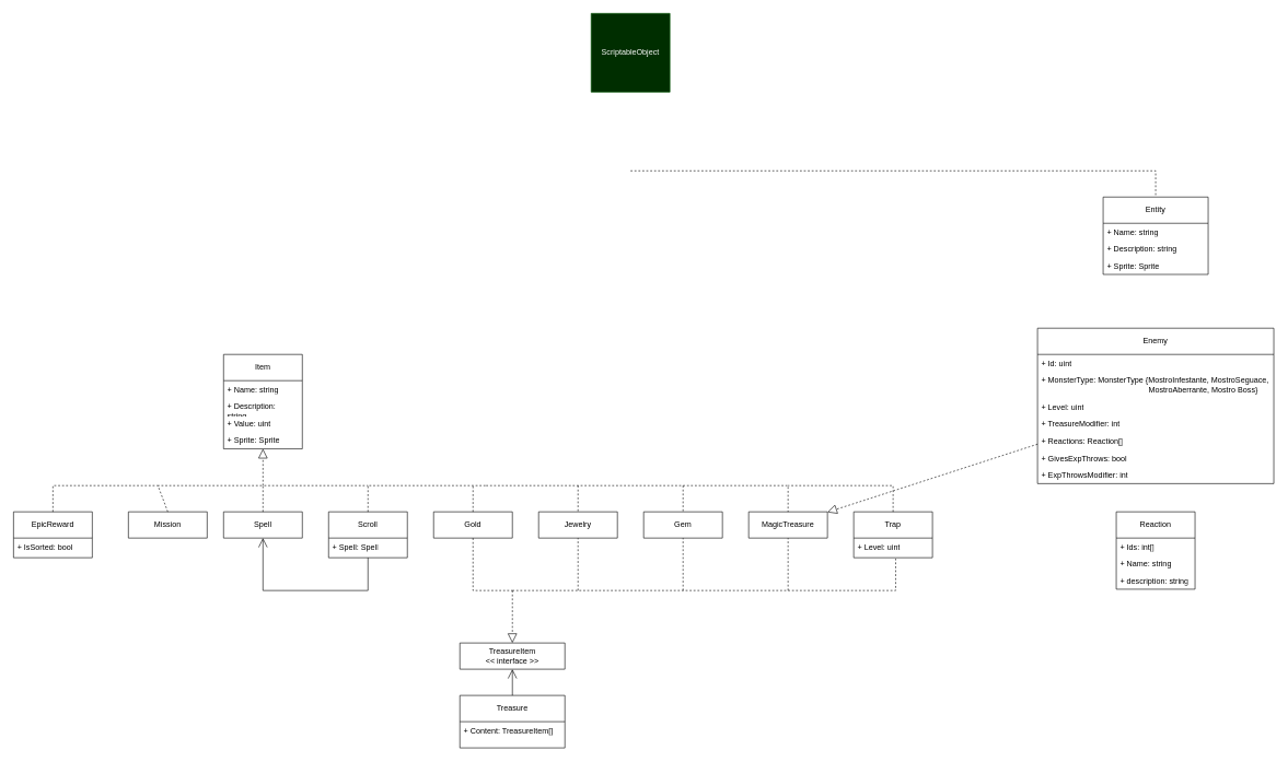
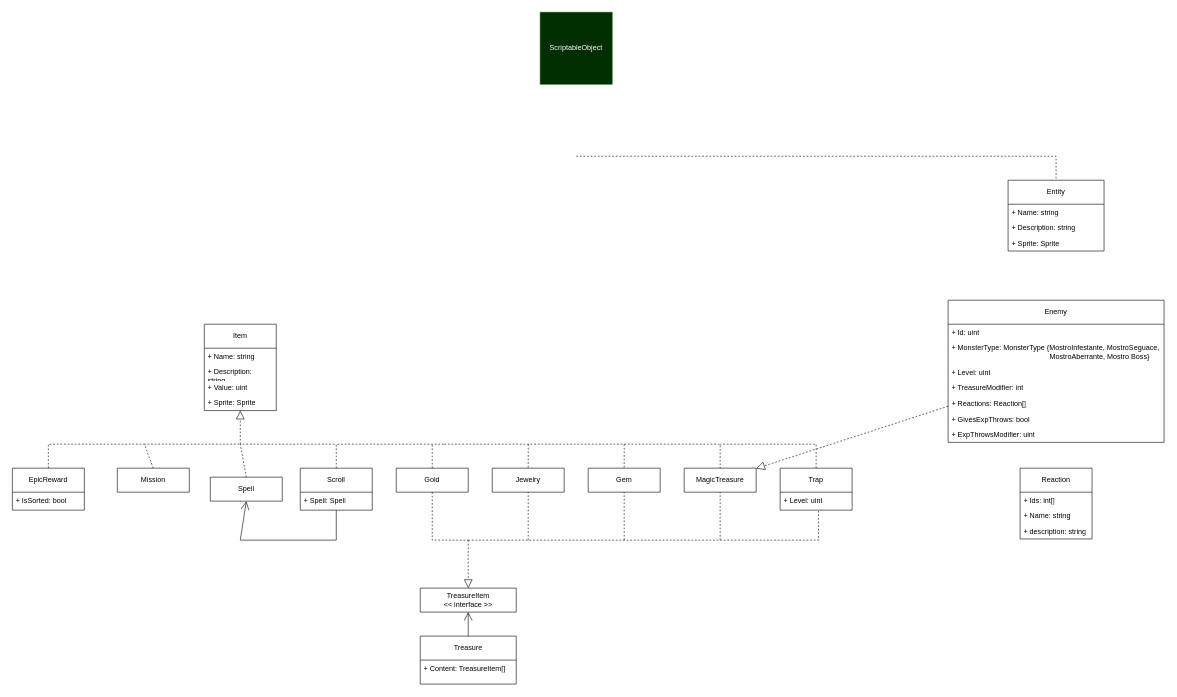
  <mxCell id="0" />
  <mxCell id="1" parent="0" />
  <mxCell id="2" value="Item" style="swimlane;fontStyle=0;childLayout=stackLayout;horizontal=1;startSize=40;fillColor=none;horizontalStack=0;resizeParent=1;resizeParentMax=0;resizeLast=0;collapsible=1;marginBottom=0;whiteSpace=wrap;html=1;" parent="1" vertex="1"><mxGeometry x="340" y="540" width="120" height="144" as="geometry"><mxRectangle x="20" y="190" width="120" height="40" as="alternateBounds" /></mxGeometry></mxCell>
  <mxCell id="3" value="+ Name: string" style="text;strokeColor=none;fillColor=none;align=left;verticalAlign=top;spacingLeft=4;spacingRight=4;overflow=hidden;rotatable=0;points=[[0,0.5],[1,0.5]];portConstraint=eastwest;whiteSpace=wrap;html=1;" parent="2" vertex="1"><mxGeometry y="40" width="120" height="26" as="geometry" /></mxCell>
  <mxCell id="4" value="+ Description: string&lt;span style=&quot;white-space: pre;&quot;&gt;&#09;&lt;/span&gt;" style="text;strokeColor=none;fillColor=none;align=left;verticalAlign=top;spacingLeft=4;spacingRight=4;overflow=hidden;rotatable=0;points=[[0,0.5],[1,0.5]];portConstraint=eastwest;whiteSpace=wrap;html=1;" parent="2" vertex="1"><mxGeometry y="66" width="120" height="26" as="geometry" /></mxCell>
  <mxCell id="5" value="+ Value: uint" style="text;strokeColor=none;fillColor=none;align=left;verticalAlign=top;spacingLeft=4;spacingRight=4;overflow=hidden;rotatable=0;points=[[0,0.5],[1,0.5]];portConstraint=eastwest;whiteSpace=wrap;html=1;" parent="2" vertex="1"><mxGeometry y="92" width="120" height="26" as="geometry" /></mxCell>
  <mxCell id="6" value="+ Sprite: Sprite" style="text;strokeColor=none;fillColor=none;align=left;verticalAlign=top;spacingLeft=4;spacingRight=4;overflow=hidden;rotatable=0;points=[[0,0.5],[1,0.5]];portConstraint=eastwest;whiteSpace=wrap;html=1;" parent="2" vertex="1"><mxGeometry y="118" width="120" height="26" as="geometry" /></mxCell>
  <mxCell id="7" value="Gold" style="swimlane;fontStyle=0;childLayout=stackLayout;horizontal=1;startSize=104;fillColor=none;horizontalStack=0;resizeParent=1;resizeParentMax=0;resizeLast=0;collapsible=1;marginBottom=0;whiteSpace=wrap;html=1;" parent="1" vertex="1"><mxGeometry x="660" y="780" width="120" height="40" as="geometry" /></mxCell>
  <mxCell id="8" value="Scroll" style="swimlane;fontStyle=0;childLayout=stackLayout;horizontal=1;startSize=40;fillColor=none;horizontalStack=0;resizeParent=1;resizeParentMax=0;resizeLast=0;collapsible=1;marginBottom=0;whiteSpace=wrap;html=1;" parent="1" vertex="1"><mxGeometry x="500" y="780" width="120" height="70" as="geometry" /></mxCell>
  <mxCell id="9" value="+ Spell: Spell" style="text;strokeColor=none;fillColor=none;align=left;verticalAlign=top;spacingLeft=4;spacingRight=4;overflow=hidden;rotatable=0;points=[[0,0.5],[1,0.5]];portConstraint=eastwest;whiteSpace=wrap;html=1;" parent="8" vertex="1"><mxGeometry y="40" width="120" height="30" as="geometry" /></mxCell>
  <mxCell id="10" value="Jewelry" style="swimlane;fontStyle=0;childLayout=stackLayout;horizontal=1;startSize=104;fillColor=none;horizontalStack=0;resizeParent=1;resizeParentMax=0;resizeLast=0;collapsible=1;marginBottom=0;whiteSpace=wrap;html=1;" parent="1" vertex="1"><mxGeometry x="820" y="780" width="120" height="40" as="geometry" /></mxCell>
  <mxCell id="11" value="Gem" style="swimlane;fontStyle=0;childLayout=stackLayout;horizontal=1;startSize=104;fillColor=none;horizontalStack=0;resizeParent=1;resizeParentMax=0;resizeLast=0;collapsible=1;marginBottom=0;whiteSpace=wrap;html=1;" parent="1" vertex="1"><mxGeometry x="980" y="780" width="120" height="40" as="geometry" /></mxCell>
  <mxCell id="12" value="MagicTreasure" style="swimlane;fontStyle=0;childLayout=stackLayout;horizontal=1;startSize=118;fillColor=none;horizontalStack=0;resizeParent=1;resizeParentMax=0;resizeLast=0;collapsible=1;marginBottom=0;whiteSpace=wrap;html=1;" parent="1" vertex="1"><mxGeometry x="1140" y="780" width="120" height="40" as="geometry" /></mxCell>
  <mxCell id="13" value="" style="endArrow=none;html=1;rounded=0;exitX=0.5;exitY=0;exitDx=0;exitDy=0;dashed=1;" parent="1" source="8" edge="1"><mxGeometry width="50" height="50" relative="1" as="geometry"><mxPoint x="790" y="760" as="sourcePoint" /><mxPoint x="740" y="740" as="targetPoint" /><Array as="points"><mxPoint x="560" y="740" /></Array></mxGeometry></mxCell>
  <mxCell id="14" value="" style="endArrow=none;html=1;rounded=0;entryX=0.5;entryY=0;entryDx=0;entryDy=0;dashed=1;" parent="1" target="12" edge="1"><mxGeometry width="50" height="50" relative="1" as="geometry"><mxPoint x="740" y="740" as="sourcePoint" /><mxPoint x="960" y="860" as="targetPoint" /><Array as="points"><mxPoint x="1200" y="740" /></Array></mxGeometry></mxCell>
  <mxCell id="15" value="" style="endArrow=none;html=1;rounded=0;entryX=0.5;entryY=0;entryDx=0;entryDy=0;dashed=1;" parent="1" target="10" edge="1"><mxGeometry width="50" height="50" relative="1" as="geometry"><mxPoint x="880" y="740" as="sourcePoint" /><mxPoint x="910" y="850" as="targetPoint" /></mxGeometry></mxCell>
  <mxCell id="16" value="" style="endArrow=none;html=1;rounded=0;entryX=0.5;entryY=0;entryDx=0;entryDy=0;dashed=1;" parent="1" target="11" edge="1"><mxGeometry width="50" height="50" relative="1" as="geometry"><mxPoint x="1040" y="740" as="sourcePoint" /><mxPoint x="1030" y="850" as="targetPoint" /></mxGeometry></mxCell>
  <mxCell id="17" value="Treasure" style="swimlane;fontStyle=0;childLayout=stackLayout;horizontal=1;startSize=40;fillColor=none;horizontalStack=0;resizeParent=1;resizeParentMax=0;resizeLast=0;collapsible=1;marginBottom=0;whiteSpace=wrap;html=1;" parent="1" vertex="1"><mxGeometry x="700" y="1060" width="160" height="80" as="geometry" /></mxCell>
  <mxCell id="18" value="+ Content: TreasureItem[]" style="text;strokeColor=none;fillColor=none;align=left;verticalAlign=top;spacingLeft=4;spacingRight=4;overflow=hidden;rotatable=0;points=[[0,0.5],[1,0.5]];portConstraint=eastwest;whiteSpace=wrap;html=1;" parent="17" vertex="1"><mxGeometry y="40" width="160" height="40" as="geometry" /></mxCell>
  <mxCell id="19" value="" style="endArrow=open;endFill=1;endSize=12;html=1;rounded=0;exitX=0.5;exitY=0;exitDx=0;exitDy=0;" parent="1" source="17" target="38" edge="1"><mxGeometry width="160" relative="1" as="geometry"><mxPoint x="460" y="1140" as="sourcePoint" /><mxPoint x="610" y="1160" as="targetPoint" /></mxGeometry></mxCell>
- <mxCell id="20" value="Spell" style="swimlane;fontStyle=0;childLayout=stackLayout;horizontal=1;startSize=104;fillColor=none;horizontalStack=0;resizeParent=1;resizeParentMax=0;resizeLast=0;collapsible=1;marginBottom=0;whiteSpace=wrap;html=1;" parent="1" vertex="1"><mxGeometry x="340" y="780" width="120" height="40" as="geometry" /></mxCell>
+ <mxCell id="20" value="Spell" style="swimlane;fontStyle=0;childLayout=stackLayout;horizontal=1;startSize=104;fillColor=none;horizontalStack=0;resizeParent=1;resizeParentMax=0;resizeLast=0;collapsible=1;marginBottom=0;whiteSpace=wrap;html=1;" parent="1" vertex="1"><mxGeometry x="350" y="795" width="120" height="40" as="geometry" /></mxCell>
  <mxCell id="21" value="" style="endArrow=none;html=1;rounded=0;exitX=0.5;exitY=0;exitDx=0;exitDy=0;dashed=1;" parent="1" source="20" edge="1"><mxGeometry width="50" height="50" relative="1" as="geometry"><mxPoint x="320" y="740" as="sourcePoint" /><mxPoint x="560" y="740" as="targetPoint" /><Array as="points"><mxPoint x="400" y="740" /></Array></mxGeometry></mxCell>
  <mxCell id="22" value="" style="endArrow=open;endFill=1;endSize=12;html=1;rounded=0;entryX=0.5;entryY=1;entryDx=0;entryDy=0;" parent="1" source="9" target="20" edge="1"><mxGeometry width="160" relative="1" as="geometry"><mxPoint x="750" y="880" as="sourcePoint" /><mxPoint x="550" y="930" as="targetPoint" /><Array as="points"><mxPoint x="560" y="900" /><mxPoint x="400" y="900" /></Array></mxGeometry></mxCell>
  <mxCell id="23" value="Trap" style="swimlane;fontStyle=0;childLayout=stackLayout;horizontal=1;startSize=40;fillColor=none;horizontalStack=0;resizeParent=1;resizeParentMax=0;resizeLast=0;collapsible=1;marginBottom=0;whiteSpace=wrap;html=1;" parent="1" vertex="1"><mxGeometry x="1300" y="780" width="120" height="70" as="geometry" /></mxCell>
  <mxCell id="24" value="+ Level: uint" style="text;strokeColor=none;fillColor=none;align=left;verticalAlign=top;spacingLeft=4;spacingRight=4;overflow=hidden;rotatable=0;points=[[0,0.5],[1,0.5]];portConstraint=eastwest;whiteSpace=wrap;html=1;" parent="23" vertex="1"><mxGeometry y="40" width="120" height="30" as="geometry" /></mxCell>
  <mxCell id="25" value="" style="endArrow=none;html=1;rounded=0;exitX=0.5;exitY=0;exitDx=0;exitDy=0;dashed=1;" parent="1" source="23" edge="1"><mxGeometry width="50" height="50" relative="1" as="geometry"><mxPoint x="1290" y="750" as="sourcePoint" /><mxPoint x="1200" y="740" as="targetPoint" /><Array as="points"><mxPoint x="1360" y="740" /></Array></mxGeometry></mxCell>
  <mxCell id="26" value="Enemy" style="swimlane;fontStyle=0;childLayout=stackLayout;horizontal=1;startSize=40;fillColor=none;horizontalStack=0;resizeParent=1;resizeParentMax=0;resizeLast=0;collapsible=1;marginBottom=0;whiteSpace=wrap;html=1;" parent="1" vertex="1"><mxGeometry x="1580" y="500" width="360" height="237" as="geometry" /></mxCell>
  <mxCell id="27" value="+ Id: uint" style="text;strokeColor=none;fillColor=none;align=left;verticalAlign=top;spacingLeft=4;spacingRight=4;overflow=hidden;rotatable=0;points=[[0,0.5],[1,0.5]];portConstraint=eastwest;whiteSpace=wrap;html=1;" parent="26" vertex="1"><mxGeometry y="40" width="360" height="26" as="geometry" /></mxCell>
  <mxCell id="28" value="+ MonsterType: MonsterType {MostroInfestante, MostroSeguace, &lt;br&gt;&lt;span style=&quot;white-space: pre;&quot;&gt;&#09;&lt;/span&gt;&lt;span style=&quot;white-space: pre;&quot;&gt;&#09;&lt;/span&gt;&lt;span style=&quot;white-space: pre;&quot;&gt;&#09;&lt;/span&gt;&lt;span style=&quot;white-space: pre;&quot;&gt;&#09;&lt;/span&gt;&lt;span style=&quot;white-space: pre;&quot;&gt;&#09;&lt;/span&gt;&lt;span style=&quot;white-space: pre;&quot;&gt;&#09;&lt;/span&gt;&amp;nbsp;MostroAberrante, Mostro Boss}" style="text;strokeColor=none;fillColor=none;align=left;verticalAlign=top;spacingLeft=4;spacingRight=4;overflow=hidden;rotatable=0;points=[[0,0.5],[1,0.5]];portConstraint=eastwest;whiteSpace=wrap;html=1;" parent="26" vertex="1"><mxGeometry y="66" width="360" height="41" as="geometry" /></mxCell>
  <mxCell id="29" value="+ Level: uint" style="text;strokeColor=none;fillColor=none;align=left;verticalAlign=top;spacingLeft=4;spacingRight=4;overflow=hidden;rotatable=0;points=[[0,0.5],[1,0.5]];portConstraint=eastwest;whiteSpace=wrap;html=1;" parent="26" vertex="1"><mxGeometry y="107" width="360" height="26" as="geometry" /></mxCell>
  <mxCell id="30" value="+ TreasureModifier: int" style="text;strokeColor=none;fillColor=none;align=left;verticalAlign=top;spacingLeft=4;spacingRight=4;overflow=hidden;rotatable=0;points=[[0,0.5],[1,0.5]];portConstraint=eastwest;whiteSpace=wrap;html=1;" parent="26" vertex="1"><mxGeometry y="133" width="360" height="26" as="geometry" /></mxCell>
  <mxCell id="31" value="+ Reactions: Reaction[]" style="text;strokeColor=none;fillColor=none;align=left;verticalAlign=top;spacingLeft=4;spacingRight=4;overflow=hidden;rotatable=0;points=[[0,0.5],[1,0.5]];portConstraint=eastwest;whiteSpace=wrap;html=1;" parent="26" vertex="1"><mxGeometry y="159" width="360" height="26" as="geometry" /></mxCell>
  <mxCell id="32" value="+ GivesExpThrows: bool&amp;nbsp;" style="text;strokeColor=none;fillColor=none;align=left;verticalAlign=top;spacingLeft=4;spacingRight=4;overflow=hidden;rotatable=0;points=[[0,0.5],[1,0.5]];portConstraint=eastwest;whiteSpace=wrap;html=1;" parent="26" vertex="1"><mxGeometry y="185" width="360" height="26" as="geometry" /></mxCell>
- <mxCell id="33" value="+ ExpThrowsModifier: int" style="text;strokeColor=none;fillColor=none;align=left;verticalAlign=top;spacingLeft=4;spacingRight=4;overflow=hidden;rotatable=0;points=[[0,0.5],[1,0.5]];portConstraint=eastwest;whiteSpace=wrap;html=1;" parent="26" vertex="1"><mxGeometry y="211" width="360" height="26" as="geometry" /></mxCell>
+ <mxCell id="33" value="+ ExpThrowsModifier: uint" style="text;strokeColor=none;fillColor=none;align=left;verticalAlign=top;spacingLeft=4;spacingRight=4;overflow=hidden;rotatable=0;points=[[0,0.5],[1,0.5]];portConstraint=eastwest;whiteSpace=wrap;html=1;" parent="26" vertex="1"><mxGeometry y="211" width="360" height="26" as="geometry" /></mxCell>
  <mxCell id="34" value="Reaction" style="swimlane;fontStyle=0;childLayout=stackLayout;horizontal=1;startSize=40;fillColor=none;horizontalStack=0;resizeParent=1;resizeParentMax=0;resizeLast=0;collapsible=1;marginBottom=0;whiteSpace=wrap;html=1;" parent="1" vertex="1"><mxGeometry x="1700" y="780" width="120" height="118" as="geometry" /></mxCell>
  <mxCell id="35" value="+ Ids: int[]" style="text;strokeColor=none;fillColor=none;align=left;verticalAlign=top;spacingLeft=4;spacingRight=4;overflow=hidden;rotatable=0;points=[[0,0.5],[1,0.5]];portConstraint=eastwest;whiteSpace=wrap;html=1;" parent="34" vertex="1"><mxGeometry y="40" width="120" height="26" as="geometry" /></mxCell>
  <mxCell id="36" value="+ Name: string" style="text;strokeColor=none;fillColor=none;align=left;verticalAlign=top;spacingLeft=4;spacingRight=4;overflow=hidden;rotatable=0;points=[[0,0.5],[1,0.5]];portConstraint=eastwest;whiteSpace=wrap;html=1;" parent="34" vertex="1"><mxGeometry y="66" width="120" height="26" as="geometry" /></mxCell>
  <mxCell id="37" value="+ description: string" style="text;strokeColor=none;fillColor=none;align=left;verticalAlign=top;spacingLeft=4;spacingRight=4;overflow=hidden;rotatable=0;points=[[0,0.5],[1,0.5]];portConstraint=eastwest;whiteSpace=wrap;html=1;" parent="34" vertex="1"><mxGeometry y="92" width="120" height="26" as="geometry" /></mxCell>
  <mxCell id="38" value="TreasureItem&lt;br&gt;&amp;lt;&amp;lt; interface &amp;gt;&amp;gt;" style="swimlane;fontStyle=0;childLayout=stackLayout;horizontal=1;startSize=118;fillColor=none;horizontalStack=0;resizeParent=1;resizeParentMax=0;resizeLast=0;collapsible=1;marginBottom=0;whiteSpace=wrap;html=1;" parent="1" vertex="1"><mxGeometry x="700" y="980" width="160" height="40" as="geometry" /></mxCell>
  <mxCell id="39" value="" style="endArrow=none;html=1;rounded=0;entryX=0.533;entryY=1.05;entryDx=0;entryDy=0;entryPerimeter=0;dashed=1;" parent="1" target="24" edge="1"><mxGeometry width="50" height="50" relative="1" as="geometry"><mxPoint x="780" y="900" as="sourcePoint" /><mxPoint x="1060" y="930" as="targetPoint" /><Array as="points"><mxPoint x="1364" y="900" /></Array></mxGeometry></mxCell>
  <mxCell id="40" value="" style="endArrow=none;html=1;rounded=0;entryX=0.5;entryY=1;entryDx=0;entryDy=0;dashed=1;" parent="1" target="10" edge="1"><mxGeometry width="50" height="50" relative="1" as="geometry"><mxPoint x="880" y="900" as="sourcePoint" /><mxPoint x="1060" y="930" as="targetPoint" /></mxGeometry></mxCell>
  <mxCell id="41" value="" style="endArrow=none;html=1;rounded=0;entryX=0.5;entryY=1;entryDx=0;entryDy=0;dashed=1;" parent="1" target="11" edge="1"><mxGeometry width="50" height="50" relative="1" as="geometry"><mxPoint x="1040" y="900" as="sourcePoint" /><mxPoint x="1060" y="930" as="targetPoint" /></mxGeometry></mxCell>
  <mxCell id="42" value="" style="endArrow=none;html=1;rounded=0;entryX=0.5;entryY=1;entryDx=0;entryDy=0;dashed=1;" parent="1" target="12" edge="1"><mxGeometry width="50" height="50" relative="1" as="geometry"><mxPoint x="1200" y="900" as="sourcePoint" /><mxPoint x="1060" y="930" as="targetPoint" /></mxGeometry></mxCell>
  <mxCell id="43" value="" style="endArrow=none;html=1;rounded=0;exitX=0.5;exitY=0;exitDx=0;exitDy=0;dashed=1;" parent="1" source="7" edge="1"><mxGeometry width="50" height="50" relative="1" as="geometry"><mxPoint x="880" y="870" as="sourcePoint" /><mxPoint x="720" y="740" as="targetPoint" /></mxGeometry></mxCell>
  <mxCell id="44" value="Entity" style="swimlane;fontStyle=0;childLayout=stackLayout;horizontal=1;startSize=40;fillColor=none;horizontalStack=0;resizeParent=1;resizeParentMax=0;resizeLast=0;collapsible=1;marginBottom=0;whiteSpace=wrap;html=1;" parent="1" vertex="1"><mxGeometry x="1680" y="300" width="160" height="118" as="geometry" /></mxCell>
  <mxCell id="45" value="+ Name: string" style="text;strokeColor=none;fillColor=none;align=left;verticalAlign=top;spacingLeft=4;spacingRight=4;overflow=hidden;rotatable=0;points=[[0,0.5],[1,0.5]];portConstraint=eastwest;whiteSpace=wrap;html=1;" parent="44" vertex="1"><mxGeometry y="40" width="160" height="26" as="geometry" /></mxCell>
  <mxCell id="46" value="+ Description: string" style="text;strokeColor=none;fillColor=none;align=left;verticalAlign=top;spacingLeft=4;spacingRight=4;overflow=hidden;rotatable=0;points=[[0,0.5],[1,0.5]];portConstraint=eastwest;whiteSpace=wrap;html=1;" parent="44" vertex="1"><mxGeometry y="66" width="160" height="26" as="geometry" /></mxCell>
  <mxCell id="47" value="+ Sprite: Sprite" style="text;strokeColor=none;fillColor=none;align=left;verticalAlign=top;spacingLeft=4;spacingRight=4;overflow=hidden;rotatable=0;points=[[0,0.5],[1,0.5]];portConstraint=eastwest;whiteSpace=wrap;html=1;" parent="44" vertex="1"><mxGeometry y="92" width="160" height="26" as="geometry" /></mxCell>
  <mxCell id="48" value="" style="endArrow=block;dashed=1;endFill=0;endSize=12;html=1;rounded=0;" parent="1" target="2" edge="1"><mxGeometry width="160" relative="1" as="geometry"><mxPoint x="400" y="740" as="sourcePoint" /><mxPoint x="770" y="760" as="targetPoint" /></mxGeometry></mxCell>
  <mxCell id="49" value="" style="endArrow=none;html=1;rounded=0;dashed=1;" parent="1" source="7" edge="1"><mxGeometry width="50" height="50" relative="1" as="geometry"><mxPoint x="670" y="780" as="sourcePoint" /><mxPoint x="780" y="900" as="targetPoint" /><Array as="points"><mxPoint x="720" y="900" /></Array></mxGeometry></mxCell>
  <mxCell id="50" value="" style="endArrow=block;dashed=1;endFill=0;endSize=12;html=1;rounded=0;" parent="1" target="38" edge="1"><mxGeometry width="160" relative="1" as="geometry"><mxPoint x="780" y="900" as="sourcePoint" /><mxPoint x="990" y="930" as="targetPoint" /></mxGeometry></mxCell>
  <mxCell id="51" value="" style="endArrow=block;dashed=1;endFill=0;endSize=12;html=1;rounded=0;" parent="1" source="26" target="12" edge="1"><mxGeometry width="160" relative="1" as="geometry"><mxPoint x="1650" y="370" as="sourcePoint" /><mxPoint x="1810" y="370" as="targetPoint" /></mxGeometry></mxCell>
  <mxCell id="52" value="ScriptableObject" style="swimlane;fontStyle=0;childLayout=stackLayout;horizontal=1;startSize=120;fillColor=#002E00;horizontalStack=0;resizeParent=1;resizeParentMax=0;resizeLast=0;collapsible=1;marginBottom=0;whiteSpace=wrap;html=1;fontColor=#ffffff;strokeColor=#005700;" parent="1" vertex="1"><mxGeometry x="900" y="20" width="120" height="120" as="geometry" /></mxCell>
  <mxCell id="53" value="" style="endArrow=none;dashed=1;html=1;rounded=0;entryX=0.5;entryY=0;entryDx=0;entryDy=0;" parent="1" target="44" edge="1"><mxGeometry width="50" height="50" relative="1" as="geometry"><mxPoint x="960" y="260" as="sourcePoint" /><mxPoint x="1260" y="250" as="targetPoint" /><Array as="points"><mxPoint x="1760" y="260" /></Array></mxGeometry></mxCell>
  <mxCell id="54" value="Mission" style="swimlane;fontStyle=0;childLayout=stackLayout;horizontal=1;startSize=118;fillColor=none;horizontalStack=0;resizeParent=1;resizeParentMax=0;resizeLast=0;collapsible=1;marginBottom=0;whiteSpace=wrap;html=1;" vertex="1" parent="1"><mxGeometry x="195" y="780" width="120" height="40" as="geometry" /></mxCell>
  <mxCell id="55" value="" style="endArrow=none;dashed=1;html=1;rounded=0;exitX=0.5;exitY=0;exitDx=0;exitDy=0;" edge="1" parent="1" source="54"><mxGeometry width="50" height="50" relative="1" as="geometry"><mxPoint x="830" y="700" as="sourcePoint" /><mxPoint x="400" y="740" as="targetPoint" /><Array as="points"><mxPoint x="240" y="740" /></Array></mxGeometry></mxCell>
  <mxCell id="56" value="EpicReward" style="swimlane;fontStyle=0;childLayout=stackLayout;horizontal=1;startSize=40;fillColor=none;horizontalStack=0;resizeParent=1;resizeParentMax=0;resizeLast=0;collapsible=1;marginBottom=0;whiteSpace=wrap;html=1;" vertex="1" parent="1"><mxGeometry x="20" y="780" width="120" height="70" as="geometry" /></mxCell>
  <mxCell id="57" value="+ IsSorted: bool" style="text;strokeColor=none;fillColor=none;align=left;verticalAlign=top;spacingLeft=4;spacingRight=4;overflow=hidden;rotatable=0;points=[[0,0.5],[1,0.5]];portConstraint=eastwest;whiteSpace=wrap;html=1;" vertex="1" parent="56"><mxGeometry y="40" width="120" height="30" as="geometry" /></mxCell>
  <mxCell id="58" value="" style="endArrow=none;dashed=1;html=1;rounded=0;exitX=0.5;exitY=0;exitDx=0;exitDy=0;" edge="1" parent="1" source="56"><mxGeometry width="50" height="50" relative="1" as="geometry"><mxPoint x="110" y="690" as="sourcePoint" /><mxPoint x="240" y="740" as="targetPoint" /><Array as="points"><mxPoint x="80" y="740" /></Array></mxGeometry></mxCell>
